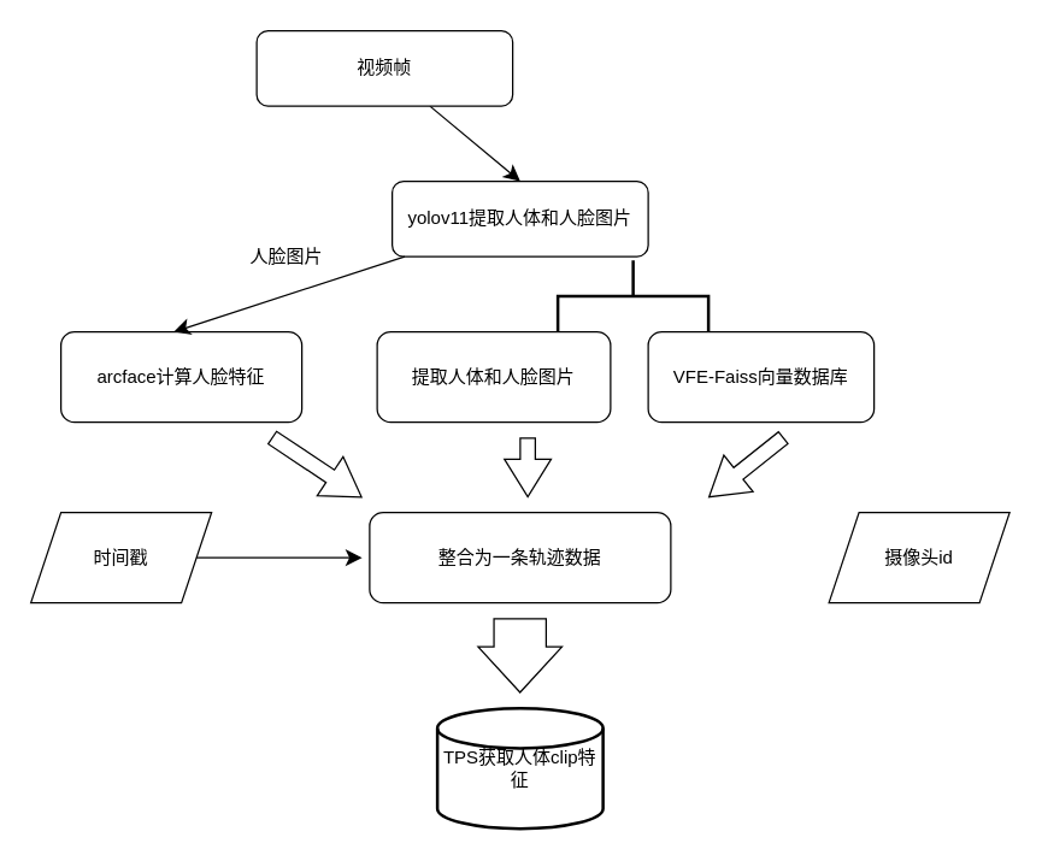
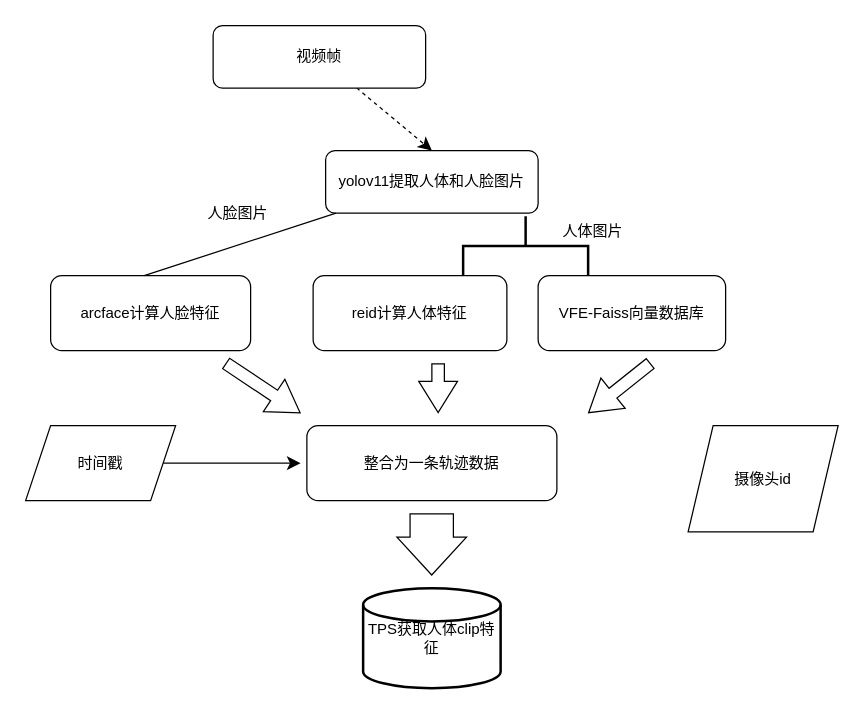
  <mxCell id="0" />
  <mxCell id="1" parent="0" />
- <mxCell id="2" style="edgeStyle=none;curved=1;rounded=0;orthogonalLoop=1;jettySize=auto;html=1;entryX=0.5;entryY=0;entryDx=0;entryDy=0;fontSize=12;startSize=8;endSize=8;" edge="1" parent="1" source="3" target="4"><mxGeometry relative="1" as="geometry" /></mxCell>
+ <mxCell id="2" style="edgeStyle=none;curved=1;rounded=0;orthogonalLoop=1;jettySize=auto;html=1;entryX=0.5;entryY=0;entryDx=0;entryDy=0;fontSize=12;startSize=8;endSize=8;dashed=1;" edge="1" parent="1" source="3" target="4"><mxGeometry relative="1" as="geometry" /></mxCell>
  <mxCell id="3" value="视频帧" style="rounded=1;whiteSpace=wrap;html=1;" vertex="1" parent="1"><mxGeometry x="170" y="20" width="170" height="50" as="geometry" /></mxCell>
  <mxCell id="4" value="yolov11提取人体和人脸图片" style="rounded=1;whiteSpace=wrap;html=1;" vertex="1" parent="1"><mxGeometry x="260" y="120" width="170" height="50" as="geometry" /></mxCell>
  <mxCell id="5" value="arcface计算人脸特征" style="rounded=1;whiteSpace=wrap;html=1;" vertex="1" parent="1"><mxGeometry x="40" y="220" width="160" height="60" as="geometry" /></mxCell>
- <mxCell id="6" value="提取人体和人脸图片" style="rounded=1;whiteSpace=wrap;html=1;" vertex="1" parent="1"><mxGeometry x="250" y="220" width="155" height="60" as="geometry" /></mxCell>
+ <mxCell id="6" value="reid计算人体特征" style="rounded=1;whiteSpace=wrap;html=1;" vertex="1" parent="1"><mxGeometry x="250" y="220" width="155" height="60" as="geometry" /></mxCell>
  <mxCell id="7" value="VFE-Faiss向量数据库" style="rounded=1;whiteSpace=wrap;html=1;" vertex="1" parent="1"><mxGeometry x="430" y="220" width="150" height="60" as="geometry" /></mxCell>
  <mxCell id="8" value="整合为一条轨迹数据" style="rounded=1;whiteSpace=wrap;html=1;" vertex="1" parent="1"><mxGeometry x="245" y="340" width="200" height="60" as="geometry" /></mxCell>
  <mxCell id="9" style="edgeStyle=none;curved=1;rounded=0;orthogonalLoop=1;jettySize=auto;html=1;fontSize=12;startSize=8;endSize=8;" edge="1" parent="1" source="10"><mxGeometry relative="1" as="geometry"><mxPoint x="240" y="370" as="targetPoint" /></mxGeometry></mxCell>
  <mxCell id="10" value="时间戳" style="shape=parallelogram;perimeter=parallelogramPerimeter;whiteSpace=wrap;html=1;fixedSize=1;" vertex="1" parent="1"><mxGeometry x="20" y="340" width="120" height="60" as="geometry" /></mxCell>
- <mxCell id="11" value="摄像头id" style="shape=parallelogram;perimeter=parallelogramPerimeter;whiteSpace=wrap;html=1;fixedSize=1;" vertex="1" parent="1"><mxGeometry x="550" y="340" width="120" height="60" as="geometry" /></mxCell>
+ <mxCell id="11" value="摄像头id" style="shape=parallelogram;perimeter=parallelogramPerimeter;whiteSpace=wrap;html=1;fixedSize=1;" vertex="1" parent="1"><mxGeometry x="550" y="340" width="120" height="85" as="geometry" /></mxCell>
  <mxCell id="12" value="" style="shape=flexArrow;endArrow=classic;html=1;rounded=0;fontSize=12;startSize=8;endSize=8;curved=1;" edge="1" parent="1"><mxGeometry width="50" height="50" relative="1" as="geometry"><mxPoint x="180" y="290" as="sourcePoint" /><mxPoint x="240" y="330" as="targetPoint" /></mxGeometry></mxCell>
  <mxCell id="13" value="" style="shape=flexArrow;endArrow=classic;html=1;rounded=0;fontSize=12;startSize=8;endSize=8;curved=1;" edge="1" parent="1"><mxGeometry width="50" height="50" relative="1" as="geometry"><mxPoint x="350" y="290" as="sourcePoint" /><mxPoint x="350" y="330" as="targetPoint" /></mxGeometry></mxCell>
  <mxCell id="14" value="" style="shape=flexArrow;endArrow=classic;html=1;rounded=0;fontSize=12;startSize=8;endSize=8;curved=1;" edge="1" parent="1"><mxGeometry width="50" height="50" relative="1" as="geometry"><mxPoint x="520" y="290" as="sourcePoint" /><mxPoint x="470" y="330" as="targetPoint" /></mxGeometry></mxCell>
  <mxCell id="15" value="" style="shape=flexArrow;endArrow=classic;html=1;rounded=0;fontSize=12;startSize=8;endSize=9.758;curved=1;width=34.651;" edge="1" parent="1"><mxGeometry width="50" height="50" relative="1" as="geometry"><mxPoint x="344.88" y="410" as="sourcePoint" /><mxPoint x="344.88" y="460" as="targetPoint" /></mxGeometry></mxCell>
  <mxCell id="16" value="人脸图片" style="text;html=1;align=center;verticalAlign=middle;whiteSpace=wrap;rounded=0;" vertex="1" parent="1"><mxGeometry x="160" y="160" width="60" height="20" as="geometry" /></mxCell>
  <mxCell id="17" value="" style="strokeWidth=2;html=1;shape=mxgraph.flowchart.annotation_2;align=left;labelPosition=right;pointerEvents=1;rotation=90;" vertex="1" parent="1"><mxGeometry x="396.25" y="146.25" width="47.5" height="100" as="geometry" /></mxCell>
- <mxCell id="18" style="edgeStyle=none;curved=1;rounded=0;orthogonalLoop=1;jettySize=auto;html=1;entryX=0.468;entryY=0;entryDx=0;entryDy=0;entryPerimeter=0;fontSize=12;startSize=8;endSize=8;" edge="1" parent="1" source="4" target="5"><mxGeometry relative="1" as="geometry" /></mxCell>
+ <mxCell id="18" style="edgeStyle=none;curved=1;rounded=0;orthogonalLoop=1;jettySize=auto;html=1;entryX=0.468;entryY=0;entryDx=0;entryDy=0;entryPerimeter=0;fontSize=12;startSize=8;endSize=8;endArrow=none;" edge="1" parent="1" source="4" target="5"><mxGeometry relative="1" as="geometry" /></mxCell>
+ <mxCell id="19" value="人体图片" style="text;html=1;align=center;verticalAlign=middle;whiteSpace=wrap;rounded=0;" vertex="1" parent="1"><mxGeometry x="443.75" y="170" width="60" height="30" as="geometry" /></mxCell>
  <mxCell id="20" value="TPS获取人体clip特征" style="strokeWidth=2;html=1;shape=mxgraph.flowchart.database;whiteSpace=wrap;" vertex="1" parent="1"><mxGeometry x="290" y="470" width="110" height="80" as="geometry" /></mxCell>
